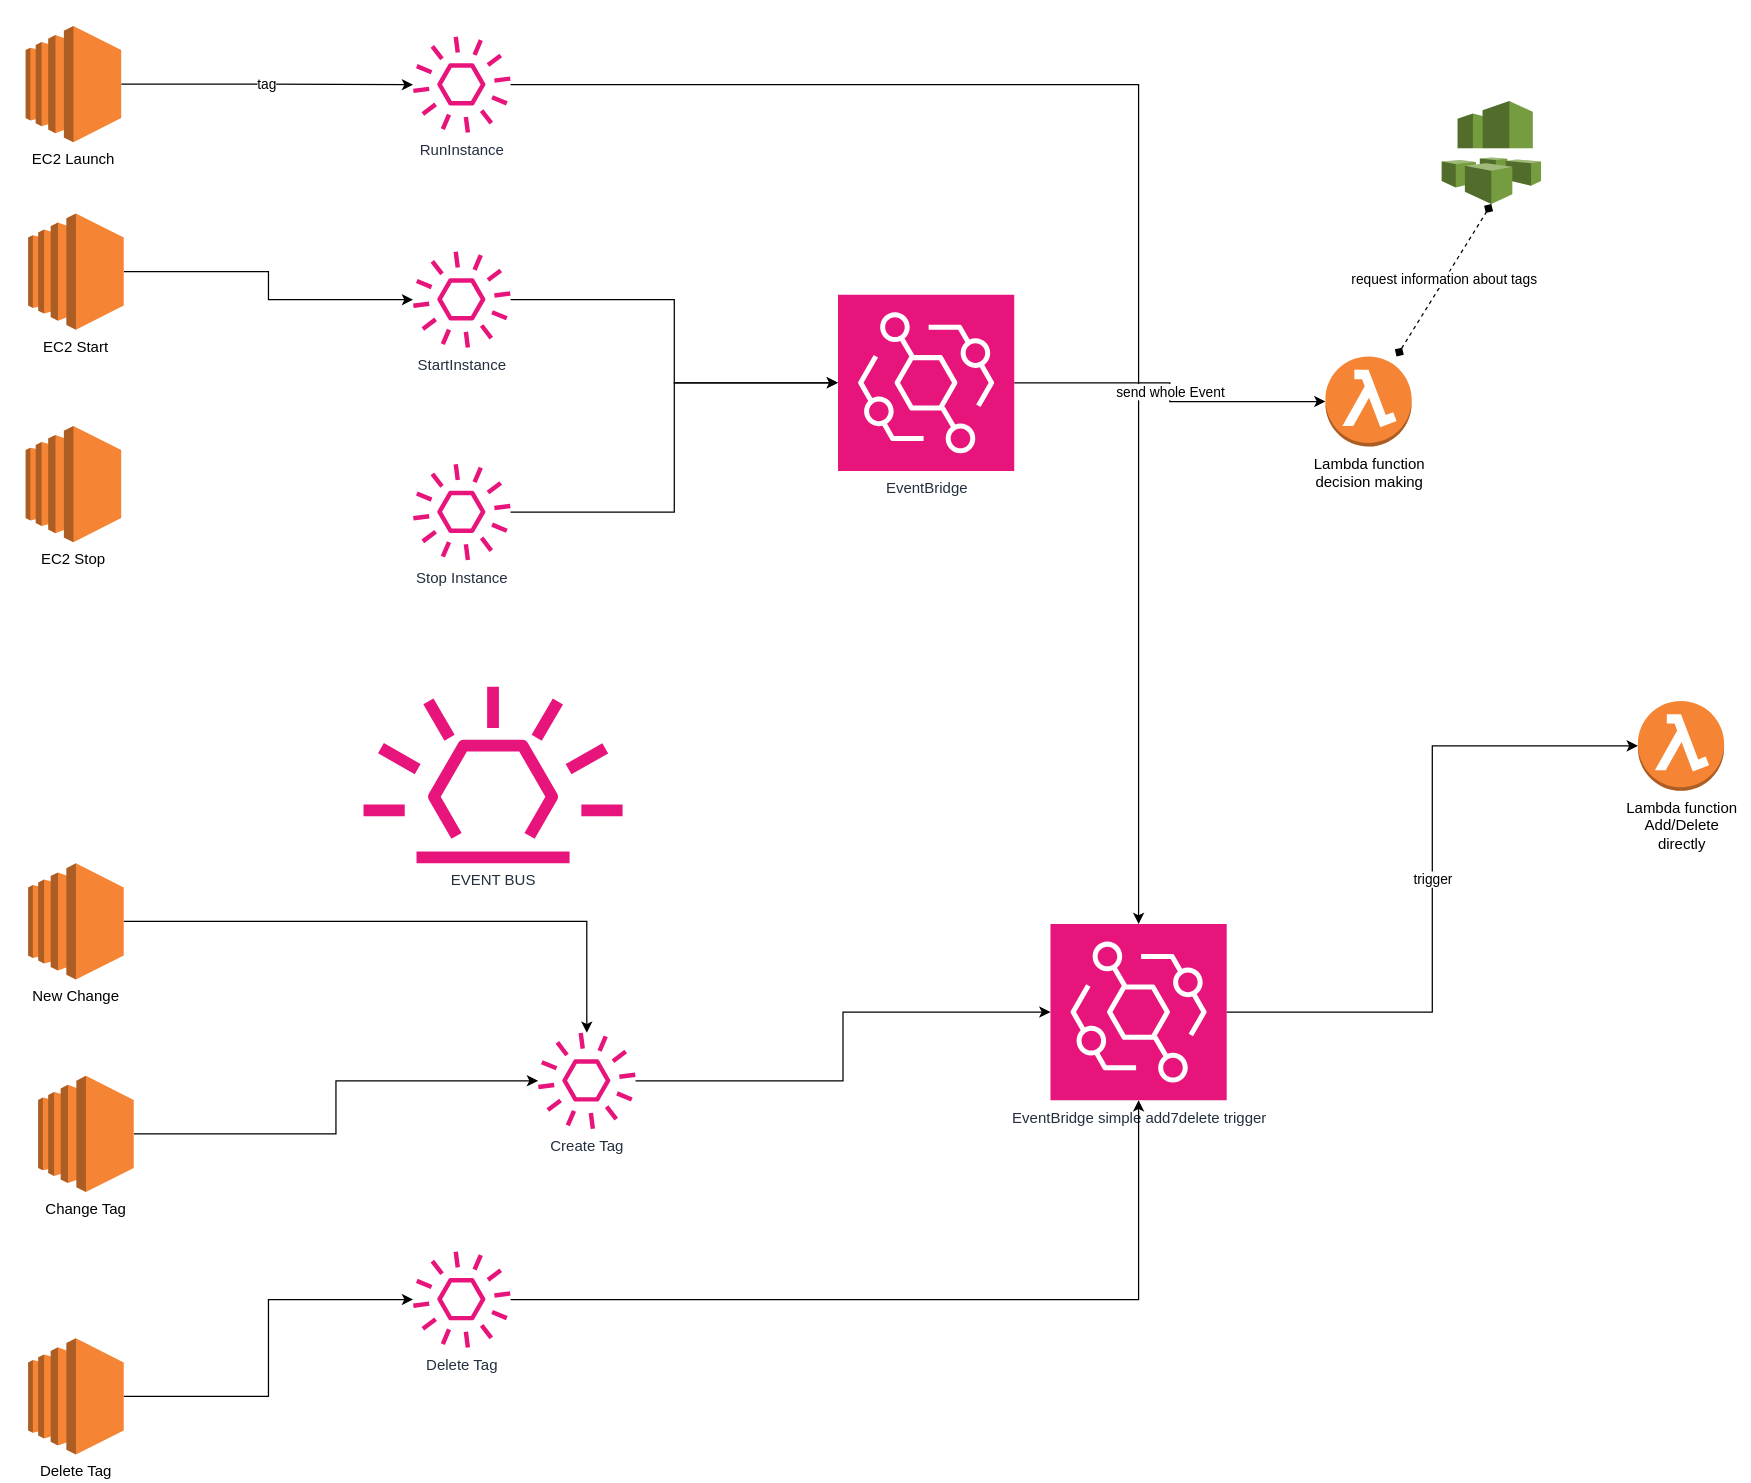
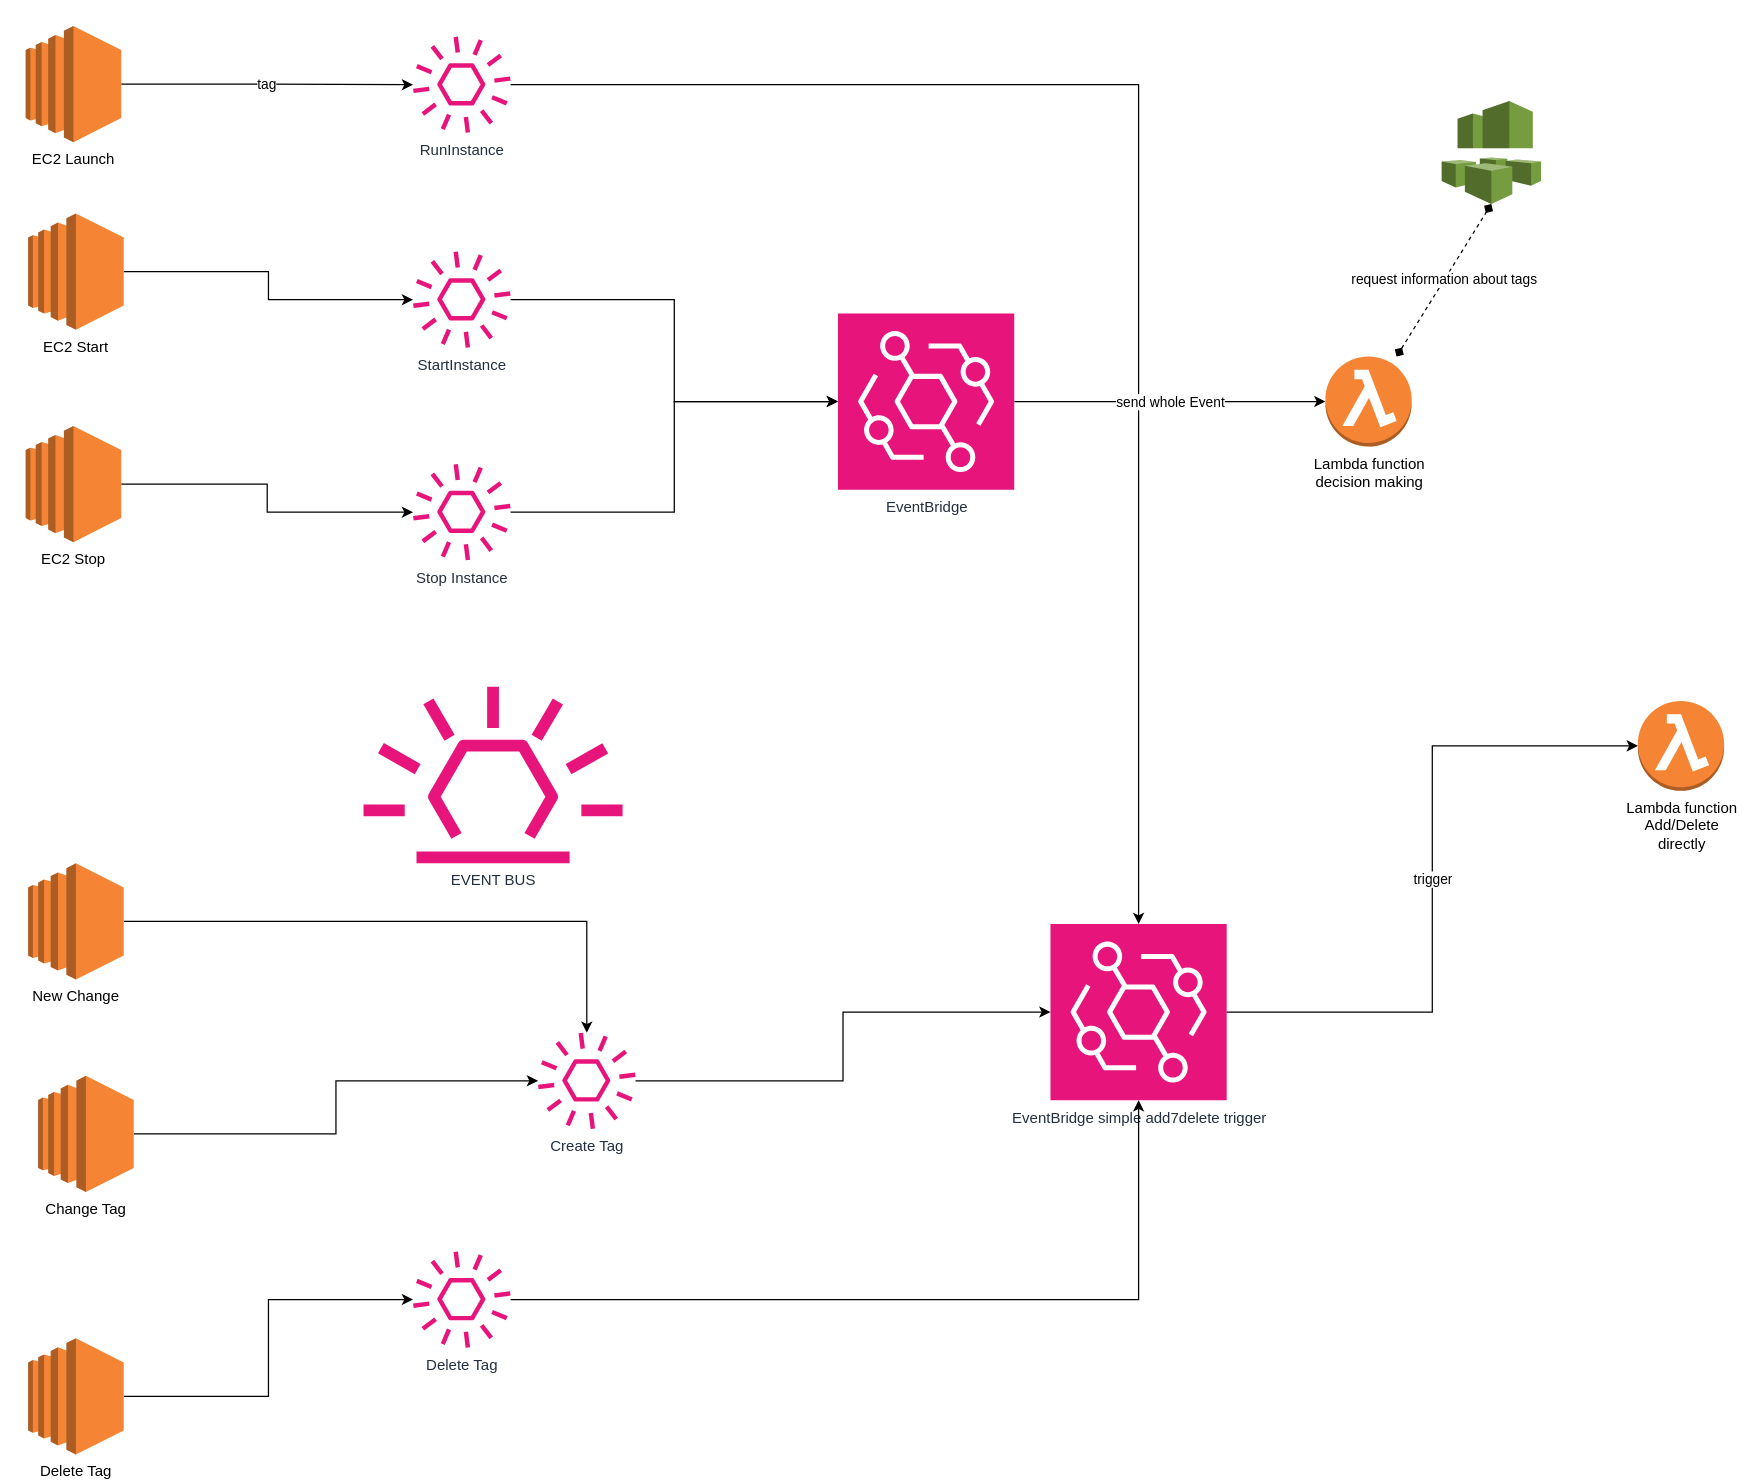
  <mxCell id="0" />
  <mxCell id="1" parent="0" />
  <mxCell id="2" value="EVENT BUS" style="sketch=0;outlineConnect=0;fontColor=#232F3E;gradientColor=none;fillColor=#E7157B;strokeColor=none;dashed=0;verticalLabelPosition=bottom;verticalAlign=top;align=center;html=1;fontSize=12;fontStyle=0;aspect=fixed;pointerEvents=1;shape=mxgraph.aws4.eventbridge_default_event_bus_resource;" vertex="1" parent="1"><mxGeometry x="290" y="548.67" width="208" height="141.33" as="geometry" /></mxCell>
  <mxCell id="3" value="Lambda function&lt;div&gt;Add/Delete&lt;/div&gt;&lt;div&gt;directly&lt;/div&gt;" style="outlineConnect=0;dashed=0;verticalLabelPosition=bottom;verticalAlign=top;align=center;html=1;shape=mxgraph.aws3.lambda_function;fillColor=#F58534;gradientColor=none;" vertex="1" parent="1"><mxGeometry x="1310" y="560" width="69" height="72" as="geometry" /></mxCell>
  <mxCell id="4" value="EventBridge simple add7delete trigger" style="sketch=0;points=[[0,0,0],[0.25,0,0],[0.5,0,0],[0.75,0,0],[1,0,0],[0,1,0],[0.25,1,0],[0.5,1,0],[0.75,1,0],[1,1,0],[0,0.25,0],[0,0.5,0],[0,0.75,0],[1,0.25,0],[1,0.5,0],[1,0.75,0]];outlineConnect=0;fontColor=#232F3E;fillColor=#E7157B;strokeColor=#ffffff;dashed=0;verticalLabelPosition=bottom;verticalAlign=top;align=center;html=1;fontSize=12;fontStyle=0;aspect=fixed;shape=mxgraph.aws4.resourceIcon;resIcon=mxgraph.aws4.eventbridge;" vertex="1" parent="1"><mxGeometry x="840" y="738.5" width="141" height="141" as="geometry" /></mxCell>
  <mxCell id="5" value="tag" style="edgeStyle=orthogonalEdgeStyle;rounded=0;orthogonalLoop=1;jettySize=auto;html=1;" edge="1" parent="1" source="6" target="22"><mxGeometry relative="1" as="geometry" /></mxCell>
  <mxCell id="6" value="EC2 Launch" style="outlineConnect=0;dashed=0;verticalLabelPosition=bottom;verticalAlign=top;align=center;html=1;shape=mxgraph.aws3.ec2;fillColor=#F58534;gradientColor=none;" vertex="1" parent="1"><mxGeometry x="20" y="20" width="76.5" height="93" as="geometry" /></mxCell>
  <mxCell id="7" style="edgeStyle=orthogonalEdgeStyle;rounded=0;orthogonalLoop=1;jettySize=auto;html=1;" edge="1" parent="1" source="8" target="23"><mxGeometry relative="1" as="geometry" /></mxCell>
  <mxCell id="8" value="EC2 Start" style="outlineConnect=0;dashed=0;verticalLabelPosition=bottom;verticalAlign=top;align=center;html=1;shape=mxgraph.aws3.ec2;fillColor=#F58534;gradientColor=none;" vertex="1" parent="1"><mxGeometry x="22" y="170" width="76.5" height="93" as="geometry" /></mxCell>
+ <mxCell id="9" style="edgeStyle=orthogonalEdgeStyle;rounded=0;orthogonalLoop=1;jettySize=auto;html=1;" edge="1" parent="1" source="10" target="25"><mxGeometry relative="1" as="geometry" /></mxCell>
  <mxCell id="10" value="EC2 Stop" style="outlineConnect=0;dashed=0;verticalLabelPosition=bottom;verticalAlign=top;align=center;html=1;shape=mxgraph.aws3.ec2;fillColor=#F58534;gradientColor=none;" vertex="1" parent="1"><mxGeometry x="20" y="340" width="76.5" height="93" as="geometry" /></mxCell>
  <mxCell id="11" style="edgeStyle=orthogonalEdgeStyle;rounded=0;orthogonalLoop=1;jettySize=auto;html=1;" edge="1" parent="1" source="12" target="18"><mxGeometry relative="1" as="geometry" /></mxCell>
  <mxCell id="12" value="New Change" style="outlineConnect=0;dashed=0;verticalLabelPosition=bottom;verticalAlign=top;align=center;html=1;shape=mxgraph.aws3.ec2;fillColor=#F58534;gradientColor=none;" vertex="1" parent="1"><mxGeometry x="22" y="690" width="76.5" height="93" as="geometry" /></mxCell>
  <mxCell id="13" style="edgeStyle=orthogonalEdgeStyle;rounded=0;orthogonalLoop=1;jettySize=auto;html=1;" edge="1" parent="1" source="14" target="18"><mxGeometry relative="1" as="geometry" /></mxCell>
  <mxCell id="14" value="Change Tag" style="outlineConnect=0;dashed=0;verticalLabelPosition=bottom;verticalAlign=top;align=center;html=1;shape=mxgraph.aws3.ec2;fillColor=#F58534;gradientColor=none;" vertex="1" parent="1"><mxGeometry x="30" y="860" width="76.5" height="93" as="geometry" /></mxCell>
  <mxCell id="15" style="edgeStyle=orthogonalEdgeStyle;rounded=0;orthogonalLoop=1;jettySize=auto;html=1;" edge="1" parent="1" source="16" target="20"><mxGeometry relative="1" as="geometry" /></mxCell>
  <mxCell id="16" value="Delete Tag" style="outlineConnect=0;dashed=0;verticalLabelPosition=bottom;verticalAlign=top;align=center;html=1;shape=mxgraph.aws3.ec2;fillColor=#F58534;gradientColor=none;" vertex="1" parent="1"><mxGeometry x="22" y="1070" width="76.5" height="93" as="geometry" /></mxCell>
  <mxCell id="17" style="edgeStyle=orthogonalEdgeStyle;rounded=0;orthogonalLoop=1;jettySize=auto;html=1;" edge="1" parent="1" source="18" target="4"><mxGeometry relative="1" as="geometry" /></mxCell>
  <mxCell id="18" value="Create Tag" style="sketch=0;outlineConnect=0;fontColor=#232F3E;gradientColor=none;fillColor=#E7157B;strokeColor=none;dashed=0;verticalLabelPosition=bottom;verticalAlign=top;align=center;html=1;fontSize=12;fontStyle=0;aspect=fixed;pointerEvents=1;shape=mxgraph.aws4.event;" vertex="1" parent="1"><mxGeometry x="430" y="825" width="78" height="78" as="geometry" /></mxCell>
  <mxCell id="19" style="edgeStyle=orthogonalEdgeStyle;rounded=0;orthogonalLoop=1;jettySize=auto;html=1;" edge="1" parent="1" source="20" target="4"><mxGeometry relative="1" as="geometry" /></mxCell>
  <mxCell id="20" value="Delete Tag" style="sketch=0;outlineConnect=0;fontColor=#232F3E;gradientColor=none;fillColor=#E7157B;strokeColor=none;dashed=0;verticalLabelPosition=bottom;verticalAlign=top;align=center;html=1;fontSize=12;fontStyle=0;aspect=fixed;pointerEvents=1;shape=mxgraph.aws4.event;" vertex="1" parent="1"><mxGeometry x="330" y="1000" width="78" height="78" as="geometry" /></mxCell>
  <mxCell id="21" style="edgeStyle=orthogonalEdgeStyle;rounded=0;orthogonalLoop=1;jettySize=auto;html=1;entryX=0.5;entryY=0;entryDx=0;entryDy=0;entryPerimeter=0;" edge="1" parent="1" source="22" target="4"><mxGeometry relative="1" as="geometry"><mxPoint x="1020" y="120.5" as="targetPoint" /></mxGeometry></mxCell>
  <mxCell id="22" value="RunInstance" style="sketch=0;outlineConnect=0;fontColor=#232F3E;gradientColor=none;fillColor=#E7157B;strokeColor=none;dashed=0;verticalLabelPosition=bottom;verticalAlign=top;align=center;html=1;fontSize=12;fontStyle=0;aspect=fixed;pointerEvents=1;shape=mxgraph.aws4.event;" vertex="1" parent="1"><mxGeometry x="330" y="28" width="78" height="78" as="geometry" /></mxCell>
  <mxCell id="23" value="StartInstance" style="sketch=0;outlineConnect=0;fontColor=#232F3E;gradientColor=none;fillColor=#E7157B;strokeColor=none;dashed=0;verticalLabelPosition=bottom;verticalAlign=top;align=center;html=1;fontSize=12;fontStyle=0;aspect=fixed;pointerEvents=1;shape=mxgraph.aws4.event;" vertex="1" parent="1"><mxGeometry x="330" y="200" width="78" height="78" as="geometry" /></mxCell>
  <mxCell id="24" style="edgeStyle=orthogonalEdgeStyle;rounded=0;orthogonalLoop=1;jettySize=auto;html=1;" edge="1" parent="1" source="25" target="28"><mxGeometry relative="1" as="geometry" /></mxCell>
  <mxCell id="25" value="Stop Instance" style="sketch=0;outlineConnect=0;fontColor=#232F3E;gradientColor=none;fillColor=#E7157B;strokeColor=none;dashed=0;verticalLabelPosition=bottom;verticalAlign=top;align=center;html=1;fontSize=12;fontStyle=0;aspect=fixed;pointerEvents=1;shape=mxgraph.aws4.event;" vertex="1" parent="1"><mxGeometry x="330" y="370" width="78" height="78" as="geometry" /></mxCell>
  <mxCell id="26" value="trigger" style="edgeStyle=orthogonalEdgeStyle;rounded=0;orthogonalLoop=1;jettySize=auto;html=1;entryX=0;entryY=0.5;entryDx=0;entryDy=0;entryPerimeter=0;" edge="1" parent="1" source="4" target="3"><mxGeometry relative="1" as="geometry" /></mxCell>
  <mxCell id="27" value="send whole Event" style="edgeStyle=orthogonalEdgeStyle;rounded=0;orthogonalLoop=1;jettySize=auto;html=1;" edge="1" parent="1" source="28" target="30"><mxGeometry relative="1" as="geometry" /></mxCell>
- <mxCell id="28" value="EventBridge&lt;div&gt;&lt;br&gt;&lt;div&gt;&lt;br&gt;&lt;/div&gt;&lt;div&gt;&lt;br&gt;&lt;/div&gt;&lt;/div&gt;" style="sketch=0;points=[[0,0,0],[0.25,0,0],[0.5,0,0],[0.75,0,0],[1,0,0],[0,1,0],[0.25,1,0],[0.5,1,0],[0.75,1,0],[1,1,0],[0,0.25,0],[0,0.5,0],[0,0.75,0],[1,0.25,0],[1,0.5,0],[1,0.75,0]];outlineConnect=0;fontColor=#232F3E;fillColor=#E7157B;strokeColor=#ffffff;dashed=0;verticalLabelPosition=bottom;verticalAlign=top;align=center;html=1;fontSize=12;fontStyle=0;aspect=fixed;shape=mxgraph.aws4.resourceIcon;resIcon=mxgraph.aws4.eventbridge;" vertex="1" parent="1"><mxGeometry x="670" y="235" width="141" height="141" as="geometry" /></mxCell>
+ <mxCell id="28" value="EventBridge&lt;div&gt;&lt;br&gt;&lt;div&gt;&lt;br&gt;&lt;/div&gt;&lt;div&gt;&lt;br&gt;&lt;/div&gt;&lt;/div&gt;" style="sketch=0;points=[[0,0,0],[0.25,0,0],[0.5,0,0],[0.75,0,0],[1,0,0],[0,1,0],[0.25,1,0],[0.5,1,0],[0.75,1,0],[1,1,0],[0,0.25,0],[0,0.5,0],[0,0.75,0],[1,0.25,0],[1,0.5,0],[1,0.75,0]];outlineConnect=0;fontColor=#232F3E;fillColor=#E7157B;strokeColor=#ffffff;dashed=0;verticalLabelPosition=bottom;verticalAlign=top;align=center;html=1;fontSize=12;fontStyle=0;aspect=fixed;shape=mxgraph.aws4.resourceIcon;resIcon=mxgraph.aws4.eventbridge;" vertex="1" parent="1"><mxGeometry x="670" y="250" width="141" height="141" as="geometry" /></mxCell>
  <mxCell id="29" style="edgeStyle=orthogonalEdgeStyle;rounded=0;orthogonalLoop=1;jettySize=auto;html=1;entryX=0;entryY=0.5;entryDx=0;entryDy=0;entryPerimeter=0;" edge="1" parent="1" source="23" target="28"><mxGeometry relative="1" as="geometry" /></mxCell>
  <mxCell id="30" value="Lambda function&lt;div&gt;decision making&lt;/div&gt;" style="outlineConnect=0;dashed=0;verticalLabelPosition=bottom;verticalAlign=top;align=center;html=1;shape=mxgraph.aws3.lambda_function;fillColor=#F58534;gradientColor=none;" vertex="1" parent="1"><mxGeometry x="1060" y="284.5" width="69" height="72" as="geometry" /></mxCell>
  <mxCell id="31" value="" style="outlineConnect=0;dashed=0;verticalLabelPosition=bottom;verticalAlign=top;align=center;html=1;shape=mxgraph.aws3.ec2_systems_manager;fillColor=#759C3E;gradientColor=none;" vertex="1" parent="1"><mxGeometry x="1153" y="80" width="79.5" height="82.5" as="geometry" /></mxCell>
  <mxCell id="32" value="request information about tags" style="rounded=0;orthogonalLoop=1;jettySize=auto;html=1;entryX=0.5;entryY=1;entryDx=0;entryDy=0;entryPerimeter=0;startArrow=diamond;startFill=1;endArrow=diamond;endFill=1;dashed=1;" edge="1" parent="1" source="30" target="31"><mxGeometry relative="1" as="geometry" /></mxCell>
